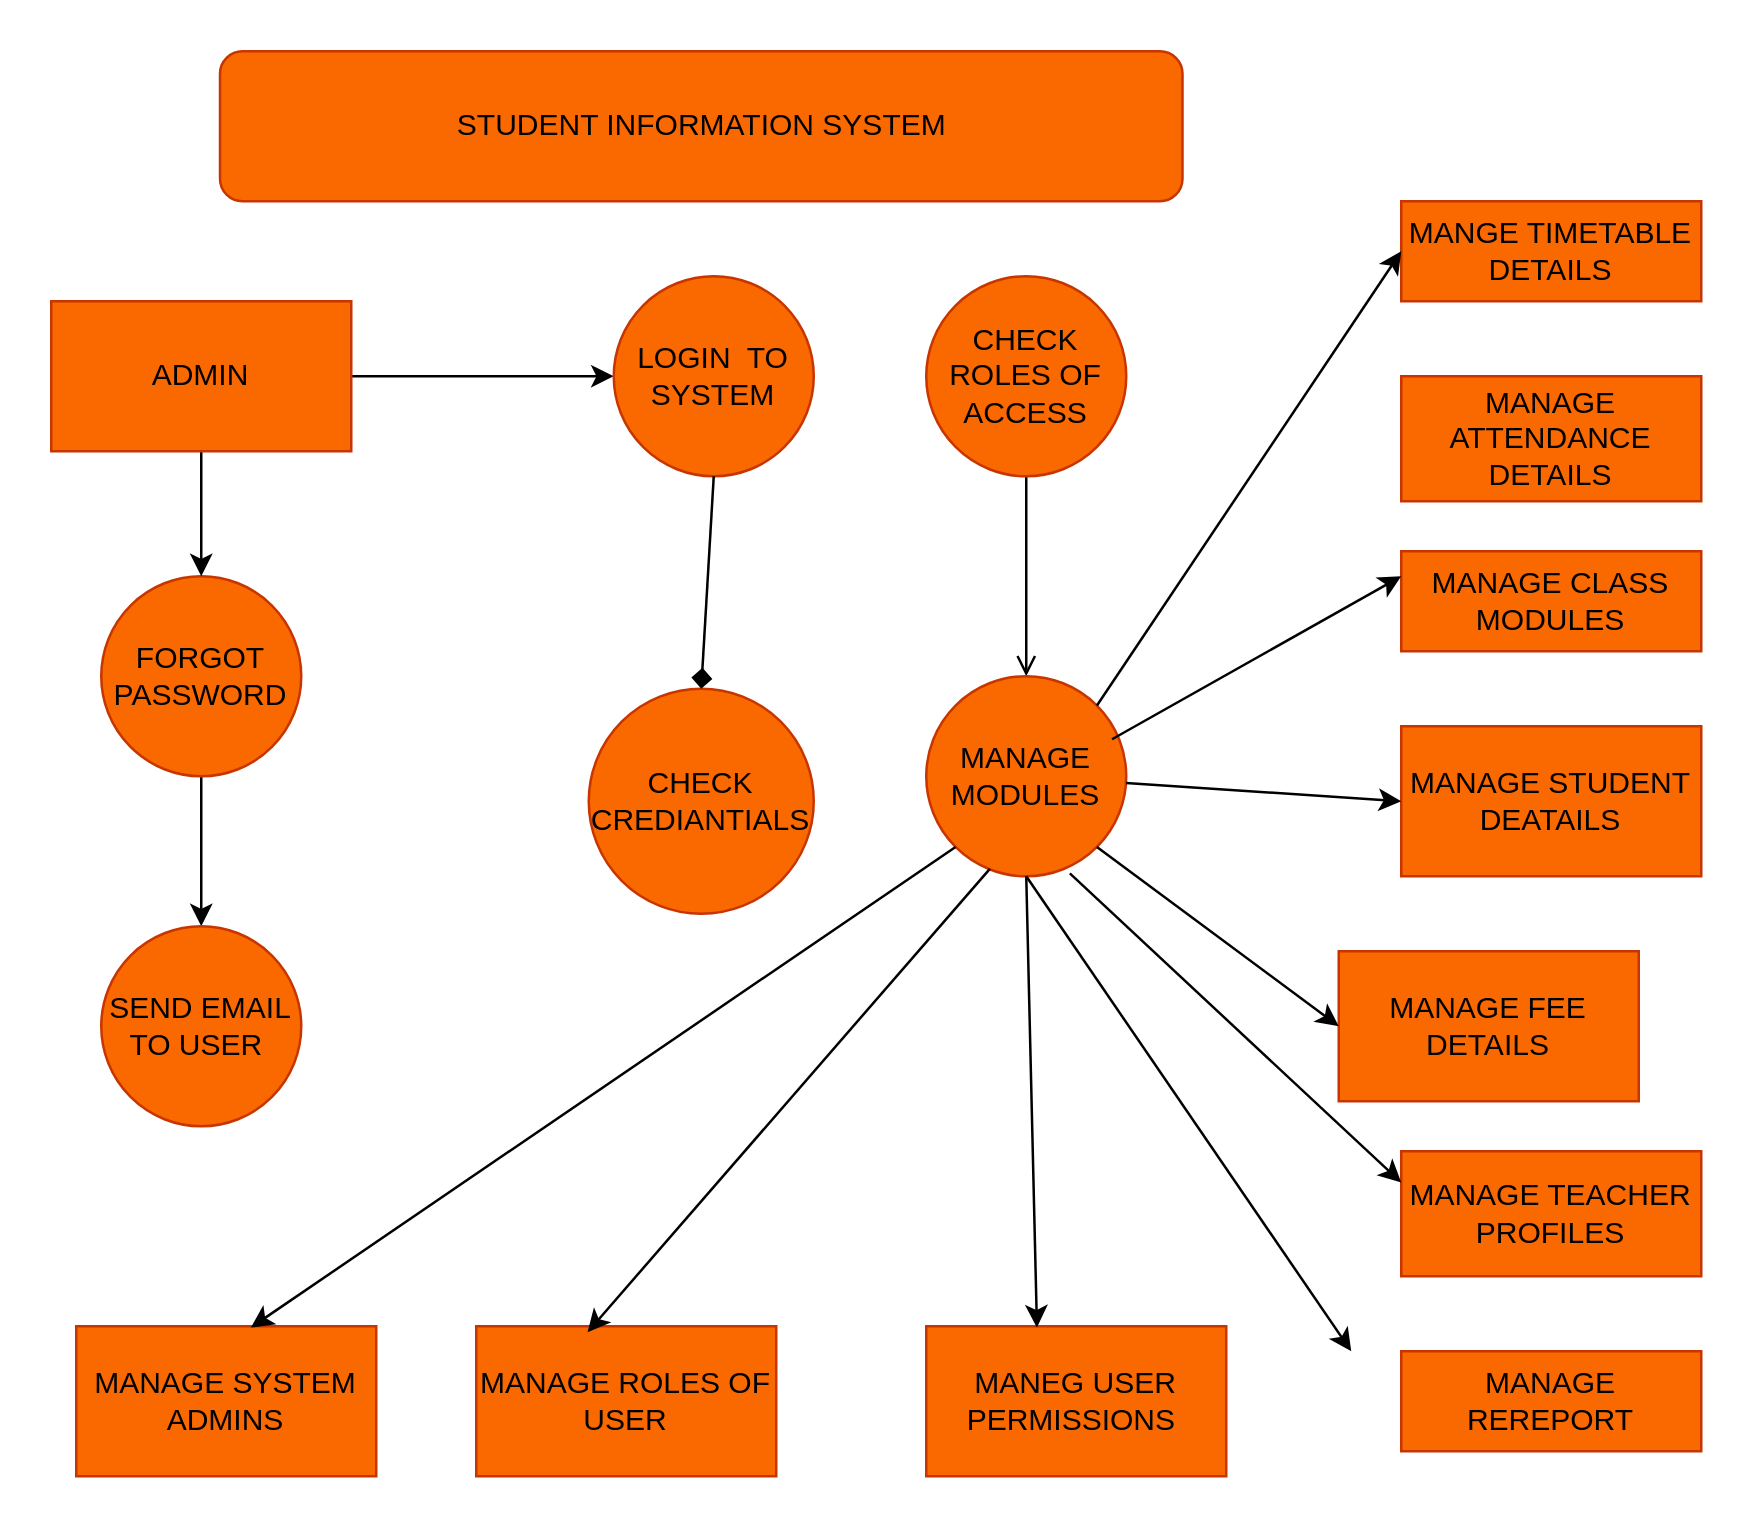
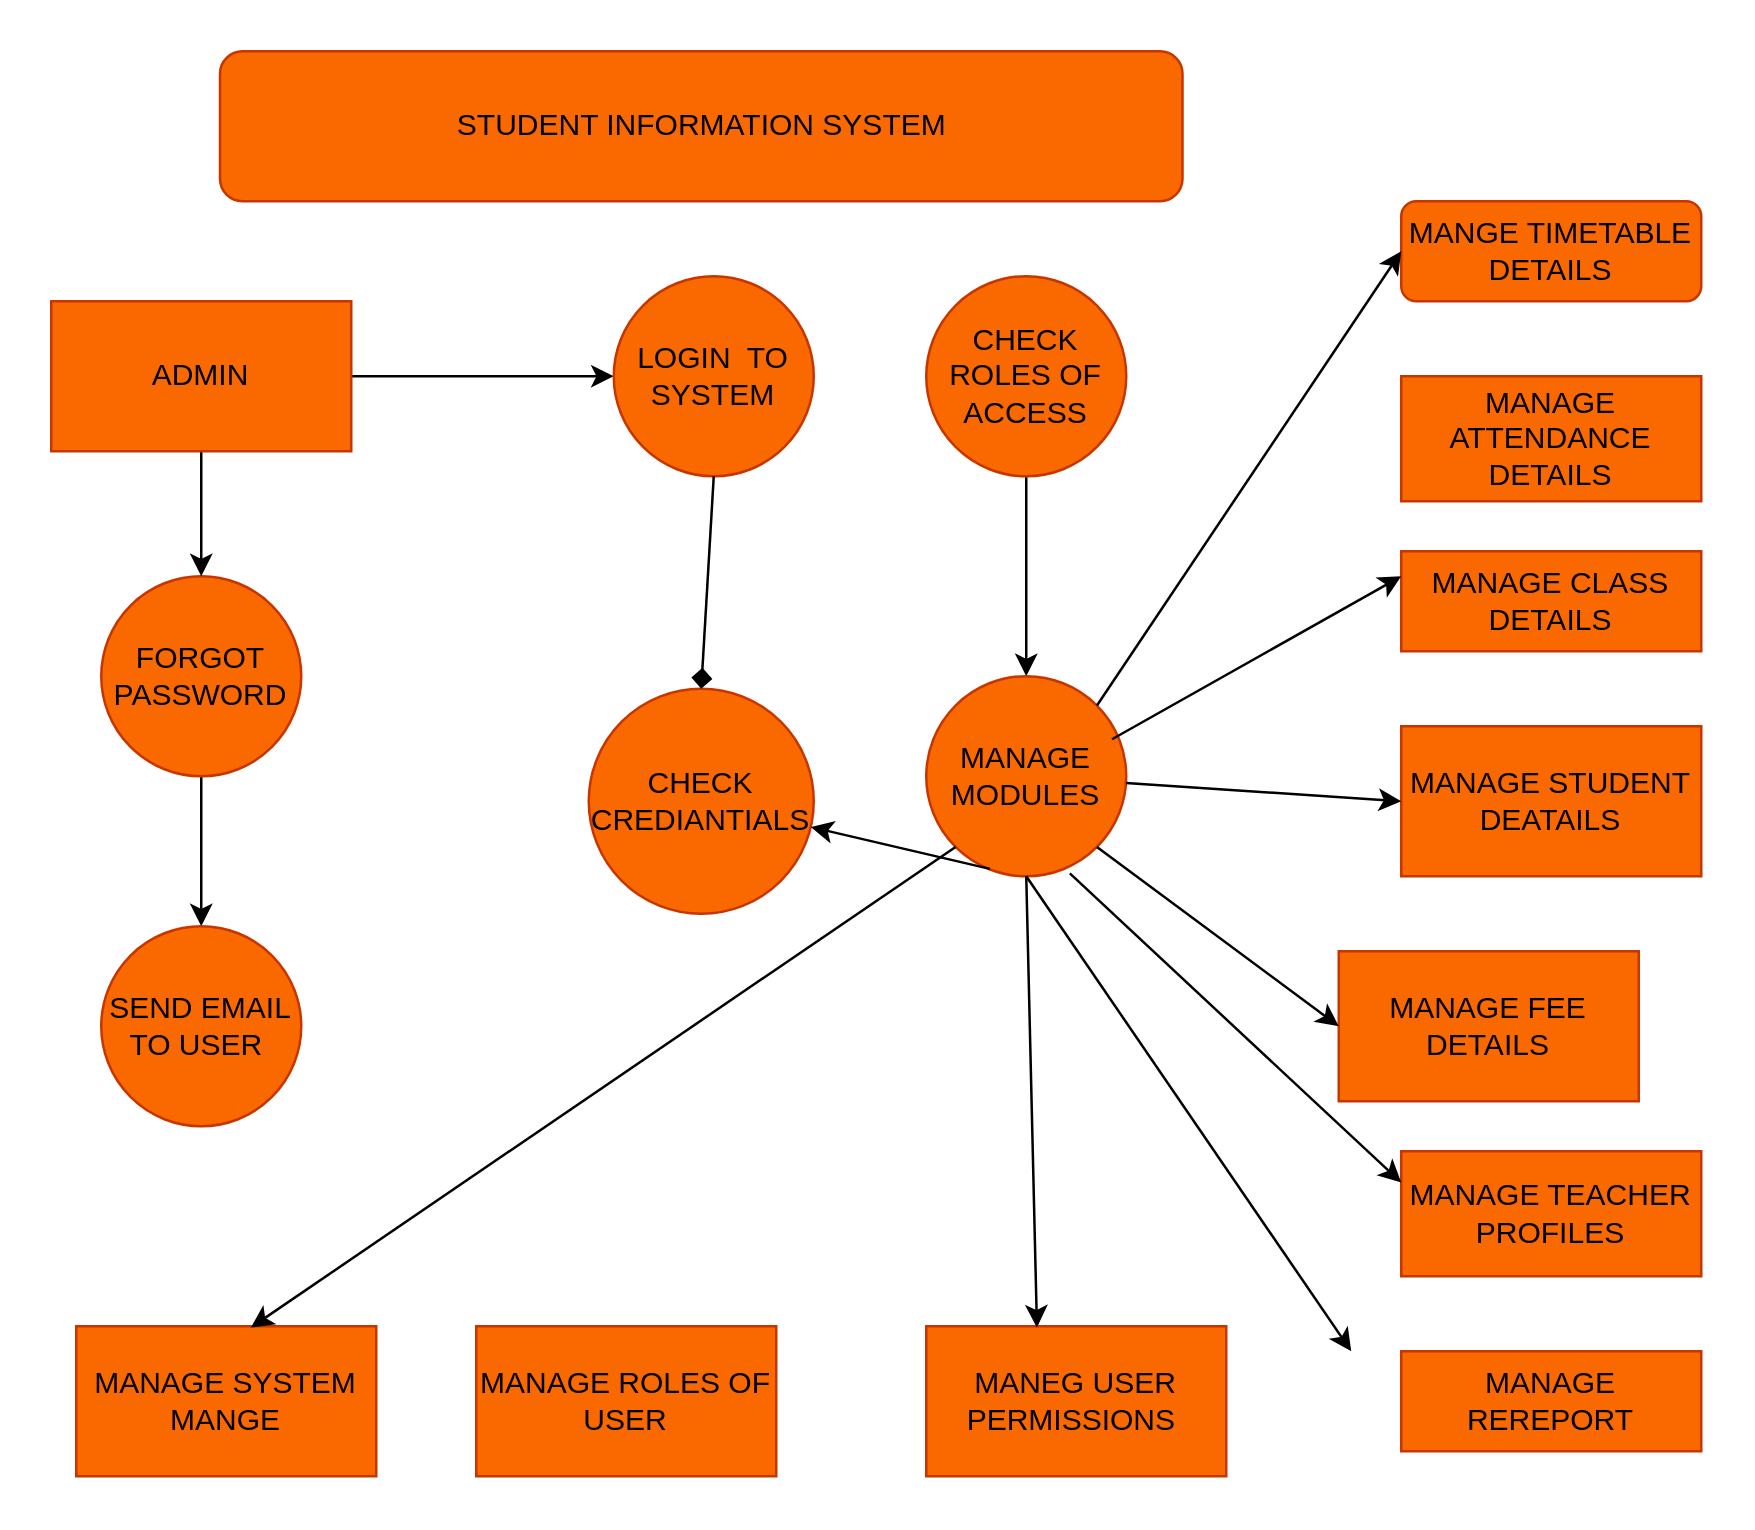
  <mxCell id="0" />
  <mxCell id="1" parent="0" />
  <mxCell id="2" style="edgeStyle=orthogonalEdgeStyle;rounded=0;orthogonalLoop=1;jettySize=auto;html=1;entryX=0.5;entryY=0;entryDx=0;entryDy=0;" parent="1" source="3" target="4" edge="1"><mxGeometry relative="1" as="geometry" /></mxCell>
  <mxCell id="3" value="FORGOT PASSWORD" style="ellipse;whiteSpace=wrap;html=1;aspect=fixed;fillColor=#fa6800;fontColor=#000000;strokeColor=#C73500;" parent="1" vertex="1"><mxGeometry x="40" y="230" width="80" height="80" as="geometry" /></mxCell>
  <mxCell id="4" value="SEND EMAIL TO USER&amp;nbsp;" style="ellipse;whiteSpace=wrap;html=1;aspect=fixed;fillColor=#fa6800;fontColor=#000000;strokeColor=#C73500;" parent="1" vertex="1"><mxGeometry x="40" y="370" width="80" height="80" as="geometry" /></mxCell>
  <mxCell id="5" style="edgeStyle=orthogonalEdgeStyle;rounded=0;orthogonalLoop=1;jettySize=auto;html=1;entryX=0.5;entryY=0;entryDx=0;entryDy=0;" edge="1" parent="1" source="7" target="3"><mxGeometry relative="1" as="geometry" /></mxCell>
  <mxCell id="6" style="edgeStyle=orthogonalEdgeStyle;rounded=0;orthogonalLoop=1;jettySize=auto;html=1;entryX=0;entryY=0.5;entryDx=0;entryDy=0;" edge="1" parent="1" source="7" target="8"><mxGeometry relative="1" as="geometry" /></mxCell>
  <mxCell id="7" value="ADMIN" style="rounded=0;whiteSpace=wrap;html=1;fillColor=#fa6800;fontColor=#000000;strokeColor=#C73500;" vertex="1" parent="1"><mxGeometry x="20" y="120" width="120" height="60" as="geometry" /></mxCell>
  <mxCell id="8" value="LOGIN&amp;nbsp; TO SYSTEM" style="ellipse;whiteSpace=wrap;html=1;aspect=fixed;fillColor=#fa6800;fontColor=#000000;strokeColor=#C73500;" vertex="1" parent="1"><mxGeometry x="245" y="110" width="80" height="80" as="geometry" /></mxCell>
  <mxCell id="9" value="CHECK CREDIANTIALS" style="ellipse;whiteSpace=wrap;html=1;aspect=fixed;fillColor=#fa6800;fontColor=#000000;strokeColor=#C73500;" vertex="1" parent="1"><mxGeometry x="235" y="275" width="90" height="90" as="geometry" /></mxCell>
- <mxCell id="10" style="edgeStyle=orthogonalEdgeStyle;rounded=0;orthogonalLoop=1;jettySize=auto;html=1;entryX=0.5;entryY=0;entryDx=0;entryDy=0;endArrow=open;" edge="1" parent="1" source="11" target="12"><mxGeometry relative="1" as="geometry" /></mxCell>
+ <mxCell id="10" style="edgeStyle=orthogonalEdgeStyle;rounded=0;orthogonalLoop=1;jettySize=auto;html=1;entryX=0.5;entryY=0;entryDx=0;entryDy=0;" edge="1" parent="1" source="11" target="12"><mxGeometry relative="1" as="geometry" /></mxCell>
  <mxCell id="11" value="CHECK ROLES OF ACCESS" style="ellipse;whiteSpace=wrap;html=1;aspect=fixed;fillColor=#fa6800;fontColor=#000000;strokeColor=#C73500;" vertex="1" parent="1"><mxGeometry x="370" y="110" width="80" height="80" as="geometry" /></mxCell>
  <mxCell id="12" value="MANAGE MODULES" style="ellipse;whiteSpace=wrap;html=1;aspect=fixed;fillColor=#fa6800;fontColor=#000000;strokeColor=#C73500;" vertex="1" parent="1"><mxGeometry x="370" y="270" width="80" height="80" as="geometry" /></mxCell>
  <mxCell id="13" value="STUDENT INFORMATION SYSTEM" style="rounded=1;whiteSpace=wrap;html=1;fillColor=#fa6800;fontColor=#000000;strokeColor=#C73500;" vertex="1" parent="1"><mxGeometry x="87.5" y="20" width="385" height="60" as="geometry" /></mxCell>
- <mxCell id="14" value="MANGE TIMETABLE DETAILS" style="rounded=0;whiteSpace=wrap;html=1;fillColor=#fa6800;fontColor=#000000;strokeColor=#C73500;" vertex="1" parent="1"><mxGeometry x="560" y="80" width="120" height="40" as="geometry" /></mxCell>
- <mxCell id="15" value="MANAGE CLASS MODULES" style="rounded=0;whiteSpace=wrap;html=1;fillColor=#fa6800;fontColor=#000000;strokeColor=#C73500;" vertex="1" parent="1"><mxGeometry x="560" y="220" width="120" height="40" as="geometry" /></mxCell>
+ <mxCell id="14" value="MANGE TIMETABLE DETAILS" style="whiteSpace=wrap;html=1;fillColor=#fa6800;fontColor=#000000;strokeColor=#C73500;rounded=1;" vertex="1" parent="1"><mxGeometry x="560" y="80" width="120" height="40" as="geometry" /></mxCell>
+ <mxCell id="15" value="MANAGE CLASS DETAILS" style="rounded=0;whiteSpace=wrap;html=1;fillColor=#fa6800;fontColor=#000000;strokeColor=#C73500;" vertex="1" parent="1"><mxGeometry x="560" y="220" width="120" height="40" as="geometry" /></mxCell>
  <mxCell id="16" value="MANAGE ATTENDANCE DETAILS" style="rounded=0;whiteSpace=wrap;html=1;fillColor=#fa6800;fontColor=#000000;strokeColor=#C73500;" vertex="1" parent="1"><mxGeometry x="560" y="150" width="120" height="50" as="geometry" /></mxCell>
  <mxCell id="17" value="MANAGE REREPORT" style="rounded=0;whiteSpace=wrap;html=1;fillColor=#fa6800;fontColor=#000000;strokeColor=#C73500;" vertex="1" parent="1"><mxGeometry x="560" y="540" width="120" height="40" as="geometry" /></mxCell>
  <mxCell id="18" value="MANAGE TEACHER PROFILES" style="rounded=0;whiteSpace=wrap;html=1;fillColor=#fa6800;fontColor=#000000;strokeColor=#C73500;" vertex="1" parent="1"><mxGeometry x="560" y="460" width="120" height="50" as="geometry" /></mxCell>
  <mxCell id="19" value="MANAGE FEE DETAILS" style="rounded=0;whiteSpace=wrap;html=1;fillColor=#fa6800;fontColor=#000000;strokeColor=#C73500;" vertex="1" parent="1"><mxGeometry x="535" y="380" width="120" height="60" as="geometry" /></mxCell>
  <mxCell id="20" value="MANAGE STUDENT DEATAILS" style="rounded=0;whiteSpace=wrap;html=1;fillColor=#fa6800;fontColor=#000000;strokeColor=#C73500;" vertex="1" parent="1"><mxGeometry x="560" y="290" width="120" height="60" as="geometry" /></mxCell>
- <mxCell id="21" value="MANAGE SYSTEM ADMINS" style="rounded=0;whiteSpace=wrap;html=1;fillColor=#fa6800;fontColor=#000000;strokeColor=#C73500;" vertex="1" parent="1"><mxGeometry x="30" y="530" width="120" height="60" as="geometry" /></mxCell>
+ <mxCell id="21" value="MANAGE SYSTEM MANGE" style="rounded=0;whiteSpace=wrap;html=1;fillColor=#fa6800;fontColor=#000000;strokeColor=#C73500;" vertex="1" parent="1"><mxGeometry x="30" y="530" width="120" height="60" as="geometry" /></mxCell>
  <mxCell id="22" value="MANAGE ROLES OF USER" style="rounded=0;whiteSpace=wrap;html=1;fillColor=#fa6800;fontColor=#000000;strokeColor=#C73500;" vertex="1" parent="1"><mxGeometry x="190" y="530" width="120" height="60" as="geometry" /></mxCell>
  <mxCell id="23" value="MANEG USER PERMISSIONS&amp;nbsp;" style="rounded=0;whiteSpace=wrap;html=1;fillColor=#fa6800;fontColor=#000000;strokeColor=#C73500;" vertex="1" parent="1"><mxGeometry x="370" y="530" width="120" height="60" as="geometry" /></mxCell>
  <mxCell id="24" value="" style="endArrow=classic;html=1;rounded=0;exitX=0.5;exitY=1;exitDx=0;exitDy=0;entryX=0.369;entryY=0.009;entryDx=0;entryDy=0;entryPerimeter=0;" edge="1" parent="1" source="12" target="23"><mxGeometry width="50" height="50" relative="1" as="geometry"><mxPoint x="430" y="430" as="sourcePoint" /><mxPoint x="410" y="520" as="targetPoint" /></mxGeometry></mxCell>
- <mxCell id="25" value="" style="endArrow=classic;html=1;rounded=0;exitX=0.318;exitY=0.963;exitDx=0;exitDy=0;exitPerimeter=0;entryX=0.371;entryY=0.04;entryDx=0;entryDy=0;entryPerimeter=0;" edge="1" parent="1" source="12" target="22"><mxGeometry width="50" height="50" relative="1" as="geometry"><mxPoint x="300" y="420" as="sourcePoint" /><mxPoint x="350" y="370" as="targetPoint" /></mxGeometry></mxCell>
+ <mxCell id="25" value="" style="endArrow=classic;html=1;rounded=0;exitX=0.318;exitY=0.963;exitDx=0;exitDy=0;exitPerimeter=0;" edge="1" parent="1" source="12" target="9"><mxGeometry width="50" height="50" relative="1" as="geometry"><mxPoint x="300" y="420" as="sourcePoint" /><mxPoint x="350" y="370" as="targetPoint" /></mxGeometry></mxCell>
  <mxCell id="26" value="" style="endArrow=diamond;html=1;rounded=0;exitX=0.5;exitY=1;exitDx=0;exitDy=0;entryX=0.5;entryY=0;entryDx=0;entryDy=0;" edge="1" parent="1" source="8" target="9"><mxGeometry width="50" height="50" relative="1" as="geometry"><mxPoint x="300" y="270" as="sourcePoint" /><mxPoint x="350" y="220" as="targetPoint" /></mxGeometry></mxCell>
  <mxCell id="27" value="" style="endArrow=classic;html=1;rounded=0;entryX=0;entryY=0.25;entryDx=0;entryDy=0;exitX=0.929;exitY=0.315;exitDx=0;exitDy=0;exitPerimeter=0;" edge="1" parent="1" source="12" target="15"><mxGeometry width="50" height="50" relative="1" as="geometry"><mxPoint x="440" y="280" as="sourcePoint" /><mxPoint x="500" y="260" as="targetPoint" /></mxGeometry></mxCell>
  <mxCell id="28" value="" style="endArrow=classic;html=1;rounded=0;entryX=0;entryY=0.5;entryDx=0;entryDy=0;exitX=1;exitY=0;exitDx=0;exitDy=0;" edge="1" parent="1" source="12" target="14"><mxGeometry width="50" height="50" relative="1" as="geometry"><mxPoint x="440" y="275" as="sourcePoint" /><mxPoint x="490" y="225" as="targetPoint" /></mxGeometry></mxCell>
  <mxCell id="29" value="" style="endArrow=classic;html=1;rounded=0;entryX=0;entryY=0.5;entryDx=0;entryDy=0;" edge="1" parent="1" source="12" target="20"><mxGeometry width="50" height="50" relative="1" as="geometry"><mxPoint x="480" y="350" as="sourcePoint" /><mxPoint x="530" y="300" as="targetPoint" /></mxGeometry></mxCell>
  <mxCell id="30" value="" style="endArrow=classic;html=1;rounded=0;entryX=0;entryY=0.5;entryDx=0;entryDy=0;exitX=1;exitY=1;exitDx=0;exitDy=0;" edge="1" parent="1" source="12" target="19"><mxGeometry width="50" height="50" relative="1" as="geometry"><mxPoint x="460" y="440" as="sourcePoint" /><mxPoint x="510" y="390" as="targetPoint" /></mxGeometry></mxCell>
  <mxCell id="31" value="" style="endArrow=classic;html=1;rounded=0;entryX=0;entryY=0.25;entryDx=0;entryDy=0;exitX=0.718;exitY=0.986;exitDx=0;exitDy=0;exitPerimeter=0;" edge="1" parent="1" source="12" target="18"><mxGeometry width="50" height="50" relative="1" as="geometry"><mxPoint x="480" y="510" as="sourcePoint" /><mxPoint x="530" y="460" as="targetPoint" /></mxGeometry></mxCell>
  <mxCell id="32" value="" style="endArrow=classic;html=1;rounded=0;exitX=0.5;exitY=1;exitDx=0;exitDy=0;" edge="1" parent="1" source="12"><mxGeometry width="50" height="50" relative="1" as="geometry"><mxPoint x="440" y="500" as="sourcePoint" /><mxPoint x="540" y="540" as="targetPoint" /></mxGeometry></mxCell>
  <mxCell id="33" value="" style="endArrow=classic;html=1;rounded=0;entryX=0.582;entryY=0.009;entryDx=0;entryDy=0;entryPerimeter=0;exitX=0;exitY=1;exitDx=0;exitDy=0;" edge="1" parent="1" source="12" target="21"><mxGeometry width="50" height="50" relative="1" as="geometry"><mxPoint x="150" y="460" as="sourcePoint" /><mxPoint x="200" y="410" as="targetPoint" /></mxGeometry></mxCell>
